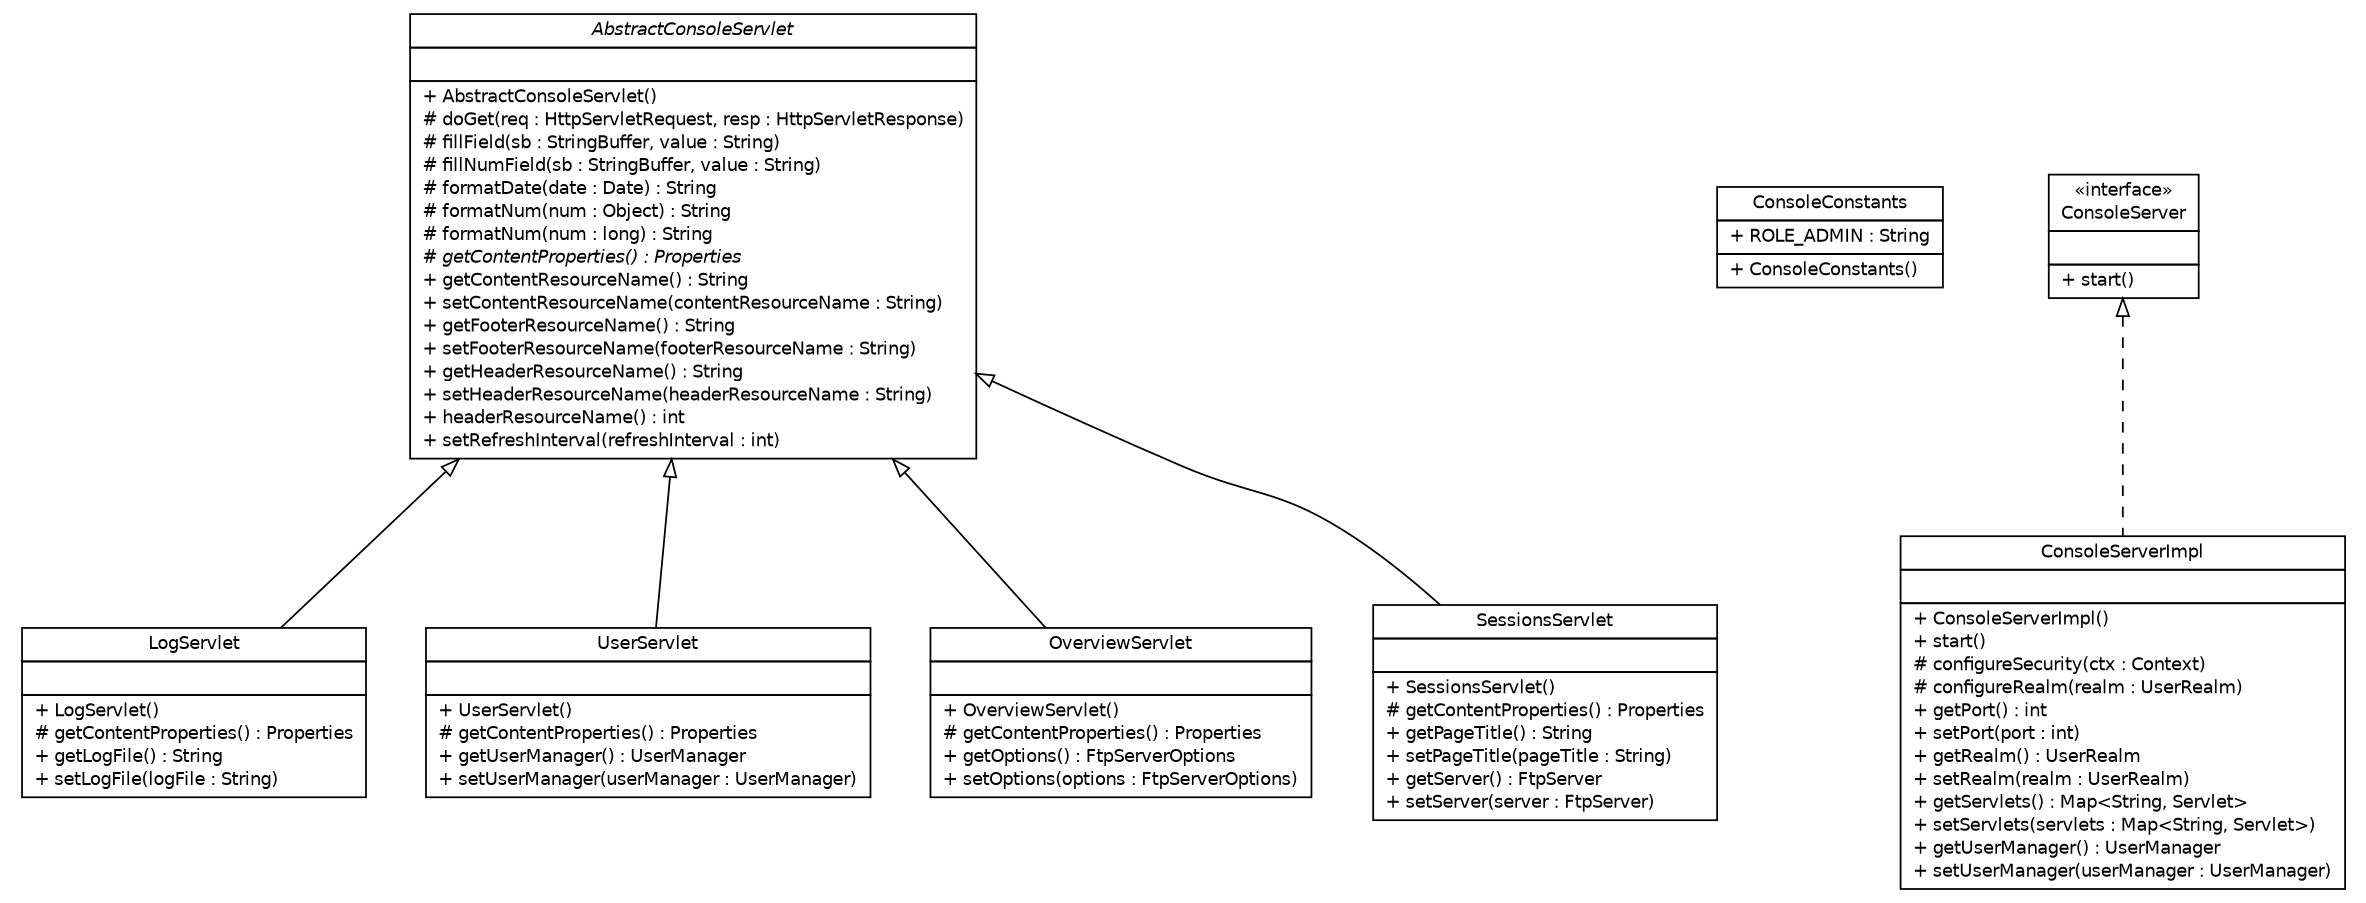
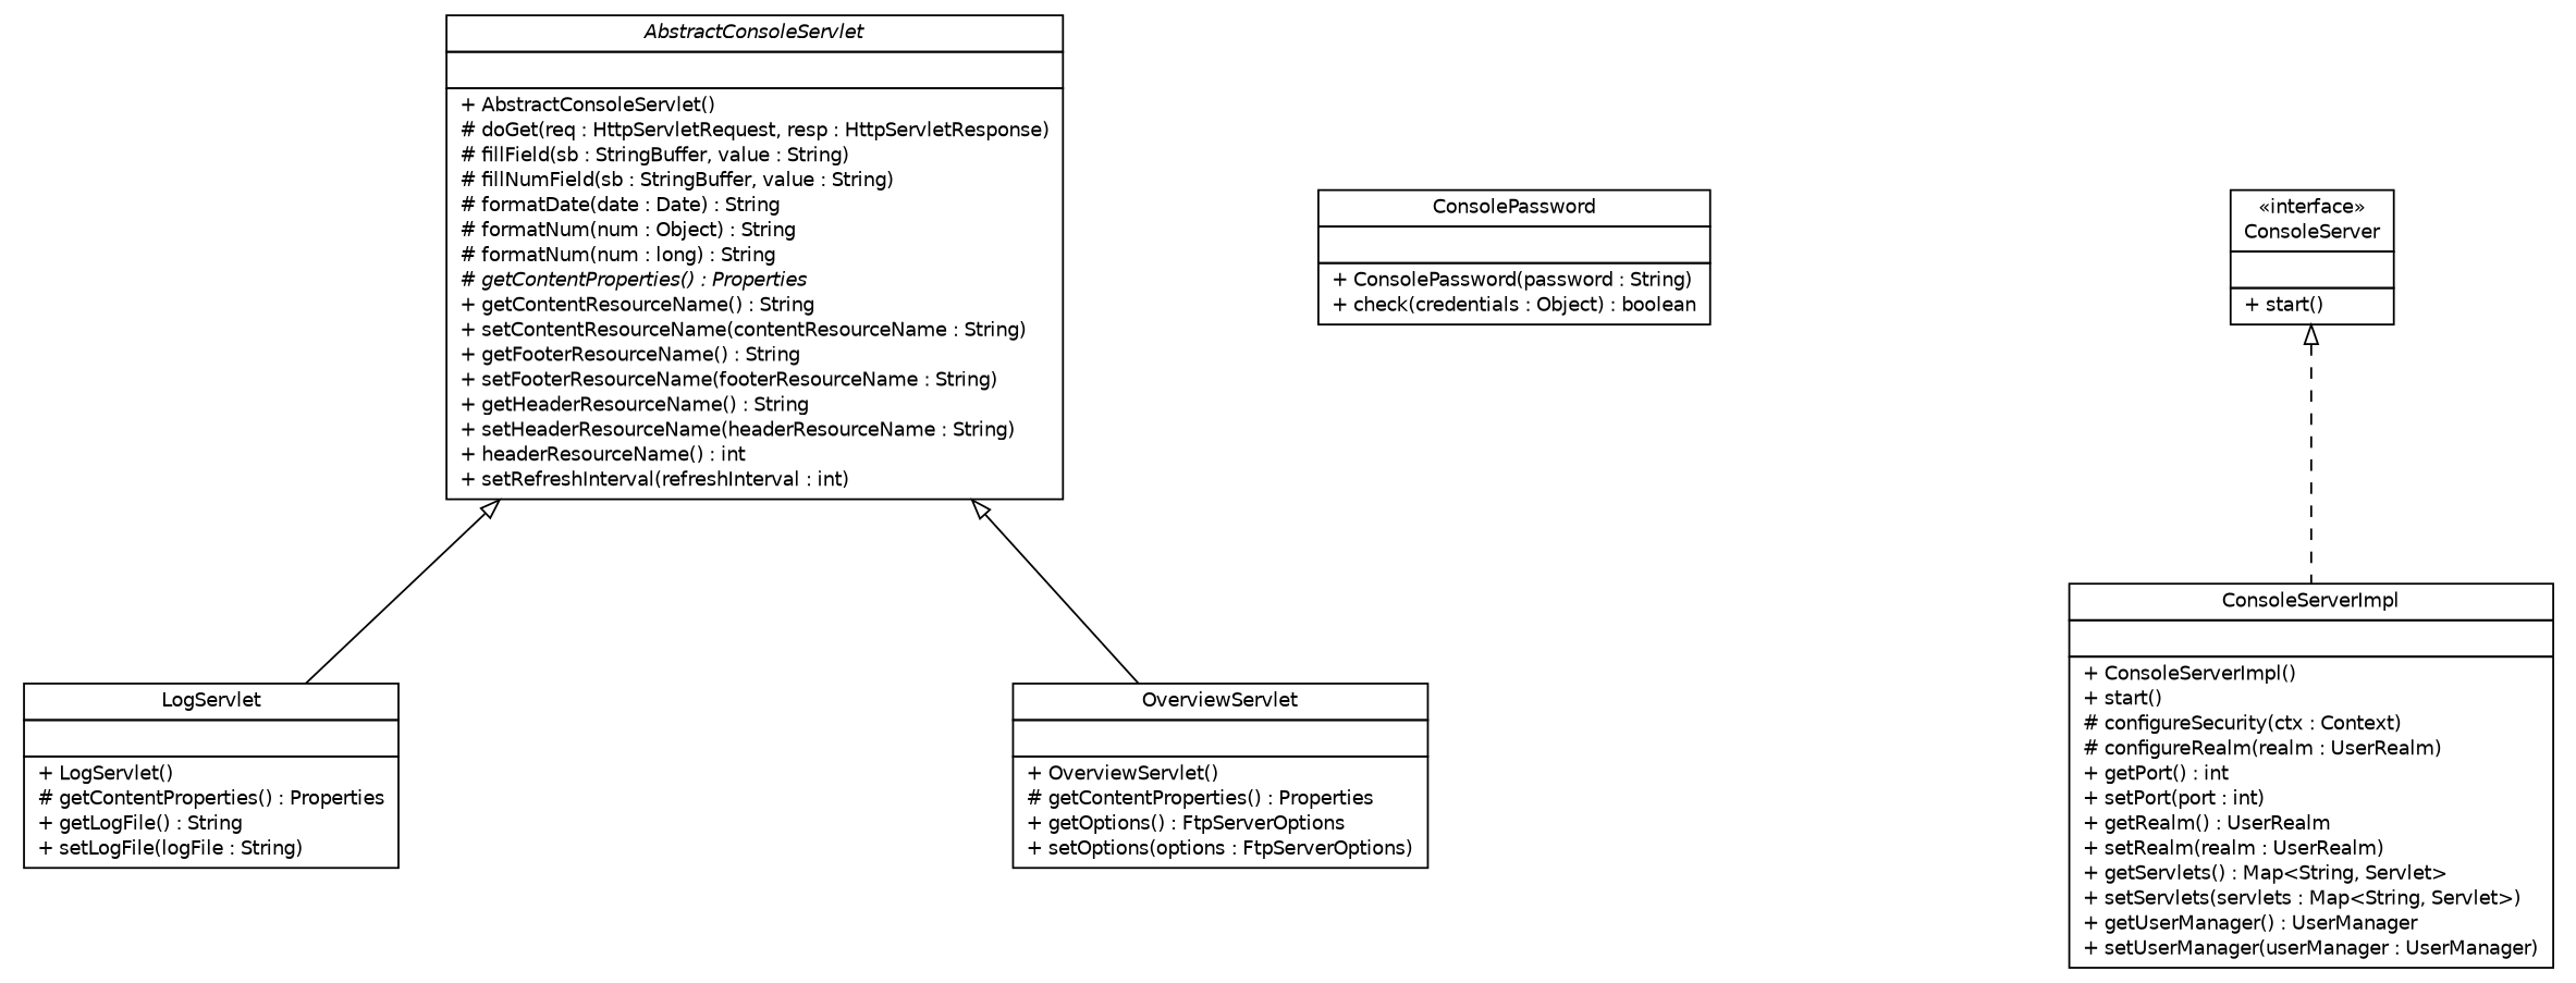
  digraph {
    nodesep=0.25
    ranksep=0.5
    node [fontcolor=black fontname=Helvetica fontsize=10.0 shape=plaintext]
    edge [arrowtail=empty dir=back fontname=Helvetica fontsize=10 headport=p labelfontname=Helvetica labelfontsize=10 tailport=p]
    n1 [label=<<table title="com.apporiented.hermesftp.console.LogServlet" border="0" cellborder="1" cellspacing="0" cellpadding="2" port="p" href="./LogServlet.html"> 		<tr><td><table border="0" cellspacing="0" cellpadding="1"> <tr><td align="center" balign="center"> LogServlet </td></tr> 		</table></td></tr> 		<tr><td><table border="0" cellspacing="0" cellpadding="1"> <tr><td align="left" balign="left">  </td></tr> 		</table></td></tr> 		<tr><td><table border="0" cellspacing="0" cellpadding="1"> <tr><td align="left" balign="left"> + LogServlet() </td></tr> <tr><td align="left" balign="left"> # getContentProperties() : Properties </td></tr> <tr><td align="left" balign="left"> + getLogFile() : String </td></tr> <tr><td align="left" balign="left"> + setLogFile(logFile : String) </td></tr> 		</table></td></tr> 		</table>>]
-   n2 [label=<<table title="com.apporiented.hermesftp.console.UserServlet" border="0" cellborder="1" cellspacing="0" cellpadding="2" port="p" href="./UserServlet.html"> 		<tr><td><table border="0" cellspacing="0" cellpadding="1"> <tr><td align="center" balign="center"> UserServlet </td></tr> 		</table></td></tr> 		<tr><td><table border="0" cellspacing="0" cellpadding="1"> <tr><td align="left" balign="left">  </td></tr> 		</table></td></tr> 		<tr><td><table border="0" cellspacing="0" cellpadding="1"> <tr><td align="left" balign="left"> + UserServlet() </td></tr> <tr><td align="left" balign="left"> # getContentProperties() : Properties </td></tr> <tr><td align="left" balign="left"> + getUserManager() : UserManager </td></tr> <tr><td align="left" balign="left"> + setUserManager(userManager : UserManager) </td></tr> 		</table></td></tr> 		</table>>]
    n3 [label=<<table title="com.apporiented.hermesftp.console.AbstractConsoleServlet" border="0" cellborder="1" cellspacing="0" cellpadding="2" port="p" href="./AbstractConsoleServlet.html"> 		<tr><td><table border="0" cellspacing="0" cellpadding="1"> <tr><td align="center" balign="center"><font face="Helvetica-Oblique"> AbstractConsoleServlet </font></td></tr> 		</table></td></tr> 		<tr><td><table border="0" cellspacing="0" cellpadding="1"> <tr><td align="left" balign="left">  </td></tr> 		</table></td></tr> 		<tr><td><table border="0" cellspacing="0" cellpadding="1"> <tr><td align="left" balign="left"> + AbstractConsoleServlet() </td></tr> <tr><td align="left" balign="left"> # doGet(req : HttpServletRequest, resp : HttpServletResponse) </td></tr> <tr><td align="left" balign="left"> # fillField(sb : StringBuffer, value : String) </td></tr> <tr><td align="left" balign="left"> # fillNumField(sb : StringBuffer, value : String) </td></tr> <tr><td align="left" balign="left"> # formatDate(date : Date) : String </td></tr> <tr><td align="left" balign="left"> # formatNum(num : Object) : String </td></tr> <tr><td align="left" balign="left"> # formatNum(num : long) : String </td></tr> <tr><td align="left" balign="left"><font face="Helvetica-Oblique" point-size="10.0"> # getContentProperties() : Properties </font></td></tr> <tr><td align="left" balign="left"> + getContentResourceName() : String </td></tr> <tr><td align="left" balign="left"> + setContentResourceName(contentResourceName : String) </td></tr> <tr><td align="left" balign="left"> + getFooterResourceName() : String </td></tr> <tr><td align="left" balign="left"> + setFooterResourceName(footerResourceName : String) </td></tr> <tr><td align="left" balign="left"> + getHeaderResourceName() : String </td></tr> <tr><td align="left" balign="left"> + setHeaderResourceName(headerResourceName : String) </td></tr> <tr><td align="left" balign="left"> + headerResourceName() : int </td></tr> <tr><td align="left" balign="left"> + setRefreshInterval(refreshInterval : int) </td></tr> 		</table></td></tr> 		</table>>]
    n4 [label=<<table title="com.apporiented.hermesftp.console.OverviewServlet" border="0" cellborder="1" cellspacing="0" cellpadding="2" port="p" href="./OverviewServlet.html"> 		<tr><td><table border="0" cellspacing="0" cellpadding="1"> <tr><td align="center" balign="center"> OverviewServlet </td></tr> 		</table></td></tr> 		<tr><td><table border="0" cellspacing="0" cellpadding="1"> <tr><td align="left" balign="left">  </td></tr> 		</table></td></tr> 		<tr><td><table border="0" cellspacing="0" cellpadding="1"> <tr><td align="left" balign="left"> + OverviewServlet() </td></tr> <tr><td align="left" balign="left"> # getContentProperties() : Properties </td></tr> <tr><td align="left" balign="left"> + getOptions() : FtpServerOptions </td></tr> <tr><td align="left" balign="left"> + setOptions(options : FtpServerOptions) </td></tr> 		</table></td></tr> 		</table>>]
-   n5 [label=<<table title="com.apporiented.hermesftp.console.SessionsServlet" border="0" cellborder="1" cellspacing="0" cellpadding="2" port="p" href="./SessionsServlet.html"> 		<tr><td><table border="0" cellspacing="0" cellpadding="1"> <tr><td align="center" balign="center"> SessionsServlet </td></tr> 		</table></td></tr> 		<tr><td><table border="0" cellspacing="0" cellpadding="1"> <tr><td align="left" balign="left">  </td></tr> 		</table></td></tr> 		<tr><td><table border="0" cellspacing="0" cellpadding="1"> <tr><td align="left" balign="left"> + SessionsServlet() </td></tr> <tr><td align="left" balign="left"> # getContentProperties() : Properties </td></tr> <tr><td align="left" balign="left"> + getPageTitle() : String </td></tr> <tr><td align="left" balign="left"> + setPageTitle(pageTitle : String) </td></tr> <tr><td align="left" balign="left"> + getServer() : FtpServer </td></tr> <tr><td align="left" balign="left"> + setServer(server : FtpServer) </td></tr> 		</table></td></tr> 		</table>>]
-   n7 [label=<<table title="com.apporiented.hermesftp.console.ConsoleConstants" border="0" cellborder="1" cellspacing="0" cellpadding="2" port="p" href="./ConsoleConstants.html"> 		<tr><td><table border="0" cellspacing="0" cellpadding="1"> <tr><td align="center" balign="center"> ConsoleConstants </td></tr> 		</table></td></tr> 		<tr><td><table border="0" cellspacing="0" cellpadding="1"> <tr><td align="left" balign="left"> + ROLE_ADMIN : String </td></tr> 		</table></td></tr> 		<tr><td><table border="0" cellspacing="0" cellpadding="1"> <tr><td align="left" balign="left"> + ConsoleConstants() </td></tr> 		</table></td></tr> 		</table>>]
+   n6 [label=<<table title="com.apporiented.hermesftp.console.ConsolePassword" border="0" cellborder="1" cellspacing="0" cellpadding="2" port="p" href="./ConsolePassword.html"> 		<tr><td><table border="0" cellspacing="0" cellpadding="1"> <tr><td align="center" balign="center"> ConsolePassword </td></tr> 		</table></td></tr> 		<tr><td><table border="0" cellspacing="0" cellpadding="1"> <tr><td align="left" balign="left">  </td></tr> 		</table></td></tr> 		<tr><td><table border="0" cellspacing="0" cellpadding="1"> <tr><td align="left" balign="left"> + ConsolePassword(password : String) </td></tr> <tr><td align="left" balign="left"> + check(credentials : Object) : boolean </td></tr> 		</table></td></tr> 		</table>>]
    n8 [label=<<table title="com.apporiented.hermesftp.console.ConsoleServerImpl" border="0" cellborder="1" cellspacing="0" cellpadding="2" port="p" href="./ConsoleServerImpl.html"> 		<tr><td><table border="0" cellspacing="0" cellpadding="1"> <tr><td align="center" balign="center"> ConsoleServerImpl </td></tr> 		</table></td></tr> 		<tr><td><table border="0" cellspacing="0" cellpadding="1"> <tr><td align="left" balign="left">  </td></tr> 		</table></td></tr> 		<tr><td><table border="0" cellspacing="0" cellpadding="1"> <tr><td align="left" balign="left"> + ConsoleServerImpl() </td></tr> <tr><td align="left" balign="left"> + start() </td></tr> <tr><td align="left" balign="left"> # configureSecurity(ctx : Context) </td></tr> <tr><td align="left" balign="left"> # configureRealm(realm : UserRealm) </td></tr> <tr><td align="left" balign="left"> + getPort() : int </td></tr> <tr><td align="left" balign="left"> + setPort(port : int) </td></tr> <tr><td align="left" balign="left"> + getRealm() : UserRealm </td></tr> <tr><td align="left" balign="left"> + setRealm(realm : UserRealm) </td></tr> <tr><td align="left" balign="left"> + getServlets() : Map&lt;String, Servlet&gt; </td></tr> <tr><td align="left" balign="left"> + setServlets(servlets : Map&lt;String, Servlet&gt;) </td></tr> <tr><td align="left" balign="left"> + getUserManager() : UserManager </td></tr> <tr><td align="left" balign="left"> + setUserManager(userManager : UserManager) </td></tr> 		</table></td></tr> 		</table>>]
    n9 [label=<<table title="com.apporiented.hermesftp.console.ConsoleServer" border="0" cellborder="1" cellspacing="0" cellpadding="2" port="p" href="./ConsoleServer.html"> 		<tr><td><table border="0" cellspacing="0" cellpadding="1"> <tr><td align="center" balign="center"> &#171;interface&#187; </td></tr> <tr><td align="center" balign="center"> ConsoleServer </td></tr> 		</table></td></tr> 		<tr><td><table border="0" cellspacing="0" cellpadding="1"> <tr><td align="left" balign="left">  </td></tr> 		</table></td></tr> 		<tr><td><table border="0" cellspacing="0" cellpadding="1"> <tr><td align="left" balign="left"> + start() </td></tr> 		</table></td></tr> 		</table>>]
    n3 -> n1
-   n3 -> n2
    n3 -> n4
-   n3 -> n5
    n9 -> n8 [style=dashed]
  }
